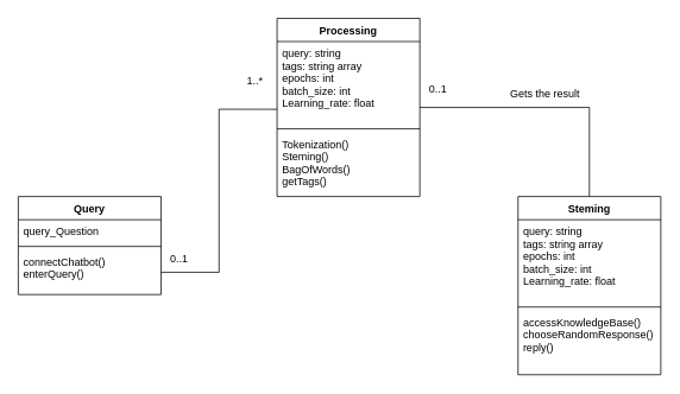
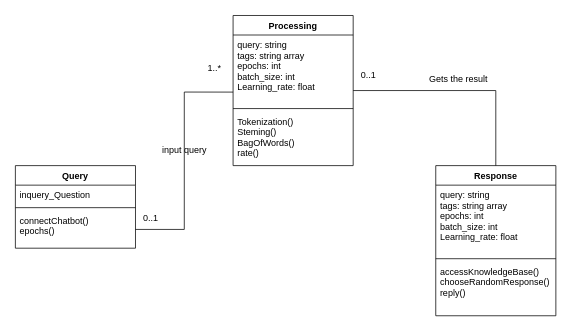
  <mxCell id="0" />
  <mxCell id="1" parent="0" />
  <mxCell id="2" value="Query" style="swimlane;fontStyle=1;align=center;verticalAlign=top;childLayout=stackLayout;horizontal=1;startSize=26;horizontalStack=0;resizeParent=1;resizeParentMax=0;resizeLast=0;collapsible=1;marginBottom=0;" parent="1" vertex="1"><mxGeometry x="20" y="220" width="160" height="110" as="geometry" /></mxCell>
- <mxCell id="3" value="query_Question&#10;&#10;" style="text;strokeColor=none;fillColor=none;align=left;verticalAlign=top;spacingLeft=4;spacingRight=4;overflow=hidden;rotatable=0;points=[[0,0.5],[1,0.5]];portConstraint=eastwest;strokeWidth=20;" parent="2" vertex="1"><mxGeometry y="26" width="160" height="26" as="geometry" /></mxCell>
+ <mxCell id="3" value="inquery_Question&#10;&#10;" style="text;strokeColor=none;fillColor=none;align=left;verticalAlign=top;spacingLeft=4;spacingRight=4;overflow=hidden;rotatable=0;points=[[0,0.5],[1,0.5]];portConstraint=eastwest;strokeWidth=20;" parent="2" vertex="1"><mxGeometry y="26" width="160" height="26" as="geometry" /></mxCell>
  <mxCell id="4" value="" style="line;strokeWidth=1;fillColor=none;align=left;verticalAlign=middle;spacingTop=-1;spacingLeft=3;spacingRight=3;rotatable=0;labelPosition=right;points=[];portConstraint=eastwest;" parent="2" vertex="1"><mxGeometry y="52" width="160" height="8" as="geometry" /></mxCell>
- <mxCell id="5" value="connectChatbot()&#10;enterQuery()" style="text;strokeColor=none;fillColor=none;align=left;verticalAlign=top;spacingLeft=4;spacingRight=4;overflow=hidden;rotatable=0;points=[[0,0.5],[1,0.5]];portConstraint=eastwest;" parent="2" vertex="1"><mxGeometry y="60" width="160" height="50" as="geometry" /></mxCell>
+ <mxCell id="5" value="connectChatbot()&#10;epochs()" style="text;strokeColor=none;fillColor=none;align=left;verticalAlign=top;spacingLeft=4;spacingRight=4;overflow=hidden;rotatable=0;points=[[0,0.5],[1,0.5]];portConstraint=eastwest;" parent="2" vertex="1"><mxGeometry y="60" width="160" height="50" as="geometry" /></mxCell>
  <mxCell id="6" value="Processing" style="swimlane;fontStyle=1;align=center;verticalAlign=top;childLayout=stackLayout;horizontal=1;startSize=26;horizontalStack=0;resizeParent=1;resizeParentMax=0;resizeLast=0;collapsible=1;marginBottom=0;" parent="1" vertex="1"><mxGeometry x="310" y="20" width="160" height="200" as="geometry" /></mxCell>
  <mxCell id="7" value="query: string&#10;tags: string array&#10;epochs: int&#10;batch_size: int&#10;Learning_rate: float" style="text;strokeColor=none;fillColor=none;align=left;verticalAlign=top;spacingLeft=4;spacingRight=4;overflow=hidden;rotatable=0;points=[[0,0.5],[1,0.5]];portConstraint=eastwest;" parent="6" vertex="1"><mxGeometry y="26" width="160" height="94" as="geometry" /></mxCell>
  <mxCell id="8" value="" style="line;strokeWidth=1;fillColor=none;align=left;verticalAlign=middle;spacingTop=-1;spacingLeft=3;spacingRight=3;rotatable=0;labelPosition=right;points=[];portConstraint=eastwest;" parent="6" vertex="1"><mxGeometry y="120" width="160" height="8" as="geometry" /></mxCell>
- <mxCell id="9" value="Tokenization()&#10;Steming()&#10;BagOfWords()&#10;getTags()" style="text;strokeColor=none;fillColor=none;align=left;verticalAlign=top;spacingLeft=4;spacingRight=4;overflow=hidden;rotatable=0;points=[[0,0.5],[1,0.5]];portConstraint=eastwest;" parent="6" vertex="1"><mxGeometry y="128" width="160" height="72" as="geometry" /></mxCell>
- <mxCell id="10" value="Steming" style="swimlane;fontStyle=1;align=center;verticalAlign=top;childLayout=stackLayout;horizontal=1;startSize=26;horizontalStack=0;resizeParent=1;resizeParentMax=0;resizeLast=0;collapsible=1;marginBottom=0;" parent="1" vertex="1"><mxGeometry x="580" y="220" width="160" height="200" as="geometry" /></mxCell>
+ <mxCell id="9" value="Tokenization()&#10;Steming()&#10;BagOfWords()&#10;rate()" style="text;strokeColor=none;fillColor=none;align=left;verticalAlign=top;spacingLeft=4;spacingRight=4;overflow=hidden;rotatable=0;points=[[0,0.5],[1,0.5]];portConstraint=eastwest;" parent="6" vertex="1"><mxGeometry y="128" width="160" height="72" as="geometry" /></mxCell>
+ <mxCell id="10" value="Response" style="swimlane;fontStyle=1;align=center;verticalAlign=top;childLayout=stackLayout;horizontal=1;startSize=26;horizontalStack=0;resizeParent=1;resizeParentMax=0;resizeLast=0;collapsible=1;marginBottom=0;" parent="1" vertex="1"><mxGeometry x="580" y="220" width="160" height="200" as="geometry" /></mxCell>
  <mxCell id="11" value="query: string&#10;tags: string array&#10;epochs: int&#10;batch_size: int&#10;Learning_rate: float" style="text;strokeColor=none;fillColor=none;align=left;verticalAlign=top;spacingLeft=4;spacingRight=4;overflow=hidden;rotatable=0;points=[[0,0.5],[1,0.5]];portConstraint=eastwest;" parent="10" vertex="1"><mxGeometry y="26" width="160" height="94" as="geometry" /></mxCell>
  <mxCell id="12" value="" style="line;strokeWidth=1;fillColor=none;align=left;verticalAlign=middle;spacingTop=-1;spacingLeft=3;spacingRight=3;rotatable=0;labelPosition=right;points=[];portConstraint=eastwest;" parent="10" vertex="1"><mxGeometry y="120" width="160" height="8" as="geometry" /></mxCell>
  <mxCell id="13" value="accessKnowledgeBase()&#10;chooseRandomResponse()&#10;reply()&#10;" style="text;strokeColor=none;fillColor=none;align=left;verticalAlign=top;spacingLeft=4;spacingRight=4;overflow=hidden;rotatable=0;points=[[0,0.5],[1,0.5]];portConstraint=eastwest;" parent="10" vertex="1"><mxGeometry y="128" width="160" height="72" as="geometry" /></mxCell>
  <mxCell id="14" style="edgeStyle=orthogonalEdgeStyle;rounded=0;orthogonalLoop=1;jettySize=auto;html=1;entryX=0;entryY=0.809;entryDx=0;entryDy=0;entryPerimeter=0;endArrow=none;endFill=0;" parent="1" source="5" target="7" edge="1"><mxGeometry relative="1" as="geometry" /></mxCell>
  <mxCell id="15" value="0..1" style="text;html=1;align=center;verticalAlign=middle;resizable=0;points=[];autosize=1;" parent="1" vertex="1"><mxGeometry x="180" y="280" width="40" height="20" as="geometry" /></mxCell>
+ <mxCell id="16" value="input query" style="text;html=1;align=center;verticalAlign=middle;resizable=0;points=[];autosize=1;" parent="1" vertex="1"><mxGeometry x="210" y="190" width="70" height="20" as="geometry" /></mxCell>
  <mxCell id="17" value="1..*" style="text;html=1;align=center;verticalAlign=middle;resizable=0;points=[];autosize=1;" parent="1" vertex="1"><mxGeometry x="270" y="80" width="30" height="20" as="geometry" /></mxCell>
  <mxCell id="18" style="edgeStyle=orthogonalEdgeStyle;rounded=0;orthogonalLoop=1;jettySize=auto;html=1;entryX=0.5;entryY=0;entryDx=0;entryDy=0;endArrow=none;endFill=0;" parent="1" source="7" target="10" edge="1"><mxGeometry relative="1" as="geometry"><Array as="points"><mxPoint x="660" y="120" /></Array></mxGeometry></mxCell>
  <mxCell id="19" value="Gets the result" style="text;html=1;align=center;verticalAlign=middle;resizable=0;points=[];autosize=1;" parent="1" vertex="1"><mxGeometry x="565" y="95" width="90" height="20" as="geometry" /></mxCell>
  <mxCell id="20" value="0..1" style="text;html=1;align=center;verticalAlign=middle;resizable=0;points=[];autosize=1;" parent="1" vertex="1"><mxGeometry x="470" y="90" width="40" height="20" as="geometry" /></mxCell>
